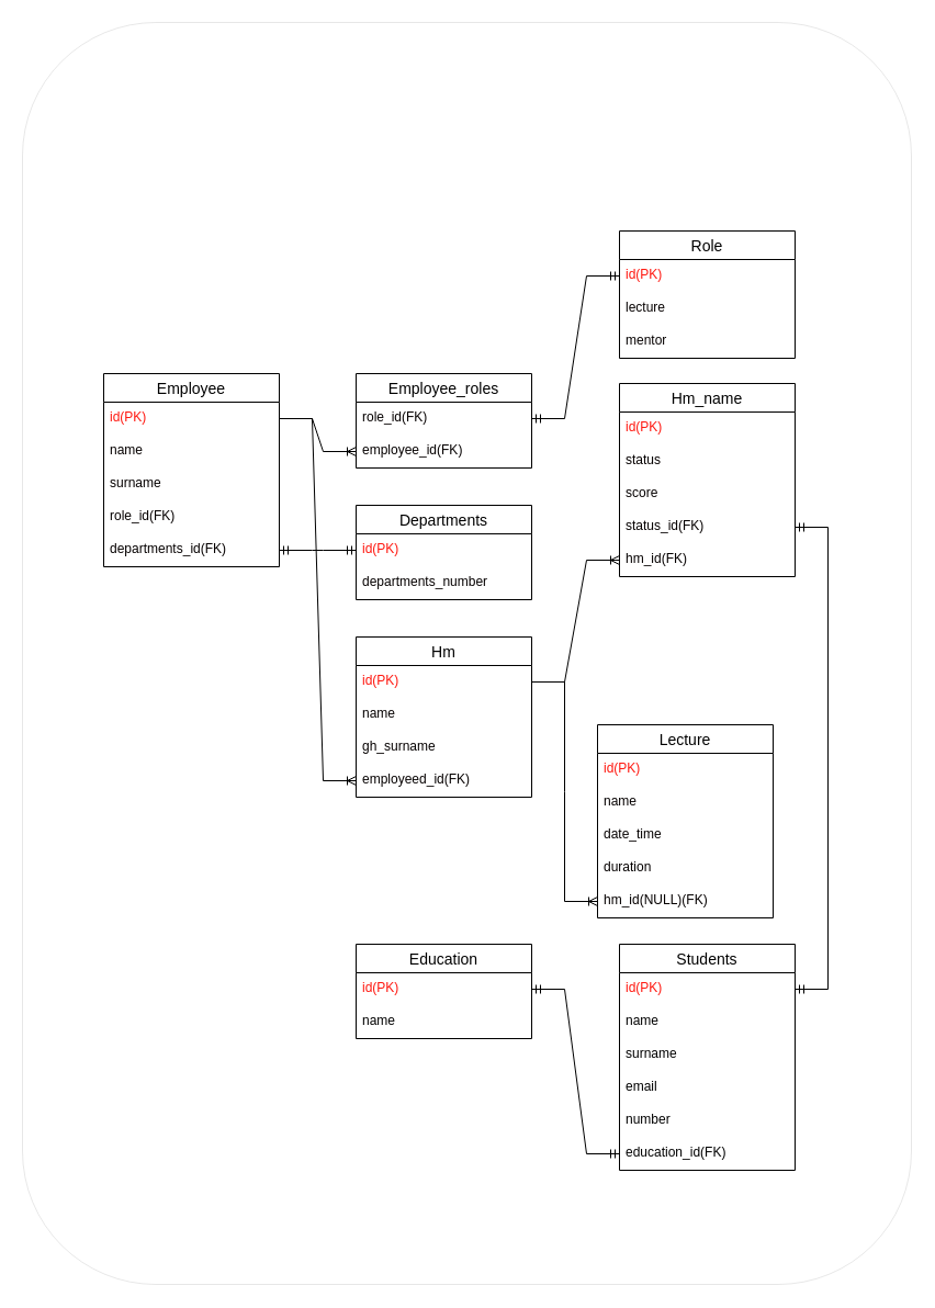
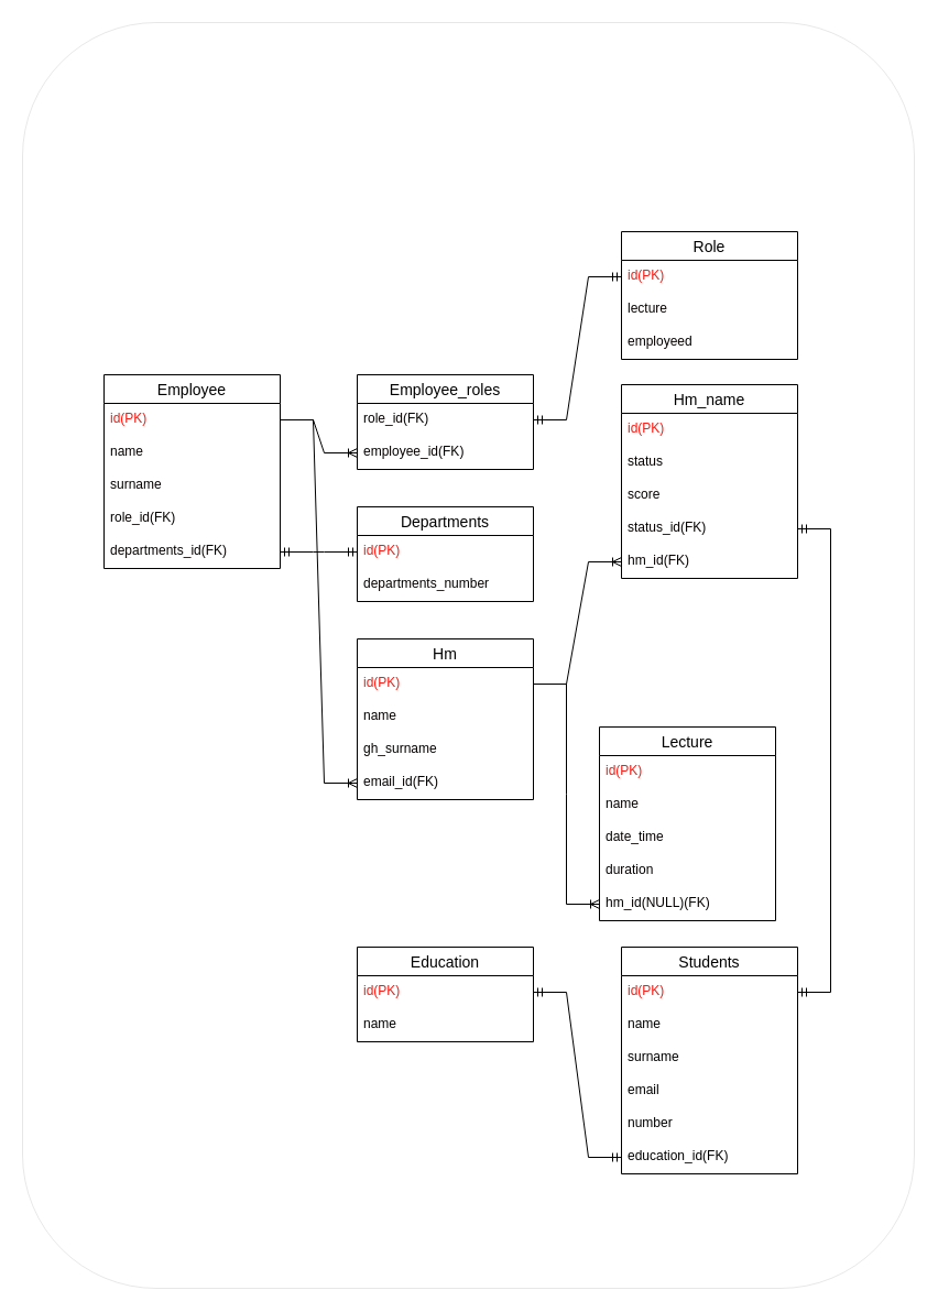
  <mxCell id="0" />
  <mxCell id="1" parent="0" />
  <mxCell id="2" value="" style="rounded=1;whiteSpace=wrap;html=1;strokeWidth=0;" vertex="1" parent="1"><mxGeometry x="20" y="20" width="810" height="1150" as="geometry" /></mxCell>
  <mxCell id="3" value="Students" style="swimlane;fontStyle=0;childLayout=stackLayout;horizontal=1;startSize=26;horizontalStack=0;resizeParent=1;resizeParentMax=0;resizeLast=0;collapsible=1;marginBottom=0;align=center;fontSize=14;" parent="1" vertex="1"><mxGeometry x="564" y="860" width="160" height="206" as="geometry" /></mxCell>
  <mxCell id="4" value="id(PK)" style="text;strokeColor=none;fillColor=none;spacingLeft=4;spacingRight=4;overflow=hidden;rotatable=0;points=[[0,0.5],[1,0.5]];portConstraint=eastwest;fontSize=12;fontColor=#FF150D;" parent="3" vertex="1"><mxGeometry y="26" width="160" height="30" as="geometry" /></mxCell>
  <mxCell id="5" value="name" style="text;strokeColor=none;fillColor=none;spacingLeft=4;spacingRight=4;overflow=hidden;rotatable=0;points=[[0,0.5],[1,0.5]];portConstraint=eastwest;fontSize=12;" parent="3" vertex="1"><mxGeometry y="56" width="160" height="30" as="geometry" /></mxCell>
  <mxCell id="6" value="surname" style="text;strokeColor=none;fillColor=none;spacingLeft=4;spacingRight=4;overflow=hidden;rotatable=0;points=[[0,0.5],[1,0.5]];portConstraint=eastwest;fontSize=12;" parent="3" vertex="1"><mxGeometry y="86" width="160" height="30" as="geometry" /></mxCell>
  <mxCell id="7" value="email" style="text;strokeColor=none;fillColor=none;spacingLeft=4;spacingRight=4;overflow=hidden;rotatable=0;points=[[0,0.5],[1,0.5]];portConstraint=eastwest;fontSize=12;" parent="3" vertex="1"><mxGeometry y="116" width="160" height="30" as="geometry" /></mxCell>
  <mxCell id="8" value="number" style="text;strokeColor=none;fillColor=none;spacingLeft=4;spacingRight=4;overflow=hidden;rotatable=0;points=[[0,0.5],[1,0.5]];portConstraint=eastwest;fontSize=12;" parent="3" vertex="1"><mxGeometry y="146" width="160" height="30" as="geometry" /></mxCell>
  <mxCell id="9" value="education_id(FK)" style="text;strokeColor=none;fillColor=none;spacingLeft=4;spacingRight=4;overflow=hidden;rotatable=0;points=[[0,0.5],[1,0.5]];portConstraint=eastwest;fontSize=12;" parent="3" vertex="1"><mxGeometry y="176" width="160" height="30" as="geometry" /></mxCell>
  <mxCell id="10" value="Education" style="swimlane;fontStyle=0;childLayout=stackLayout;horizontal=1;startSize=26;horizontalStack=0;resizeParent=1;resizeParentMax=0;resizeLast=0;collapsible=1;marginBottom=0;align=center;fontSize=14;" parent="1" vertex="1"><mxGeometry x="324" y="860" width="160" height="86" as="geometry" /></mxCell>
  <mxCell id="11" value="id(PK)" style="text;strokeColor=none;fillColor=none;spacingLeft=4;spacingRight=4;overflow=hidden;rotatable=0;points=[[0,0.5],[1,0.5]];portConstraint=eastwest;fontSize=12;fontColor=#FF150D;" parent="10" vertex="1"><mxGeometry y="26" width="160" height="30" as="geometry" /></mxCell>
  <mxCell id="12" value="name" style="text;strokeColor=none;fillColor=none;spacingLeft=4;spacingRight=4;overflow=hidden;rotatable=0;points=[[0,0.5],[1,0.5]];portConstraint=eastwest;fontSize=12;" parent="10" vertex="1"><mxGeometry y="56" width="160" height="30" as="geometry" /></mxCell>
  <mxCell id="13" value="" style="edgeStyle=entityRelationEdgeStyle;fontSize=12;html=1;endArrow=ERmandOne;startArrow=ERmandOne;rounded=0;fontColor=#FF150D;entryX=1;entryY=0.5;entryDx=0;entryDy=0;exitX=0;exitY=0.5;exitDx=0;exitDy=0;" parent="1" source="9" target="11" edge="1"><mxGeometry width="100" height="100" relative="1" as="geometry"><mxPoint x="374" y="260" as="sourcePoint" /><mxPoint x="474" y="160" as="targetPoint" /></mxGeometry></mxCell>
  <mxCell id="14" value="Employee" style="swimlane;fontStyle=0;childLayout=stackLayout;horizontal=1;startSize=26;horizontalStack=0;resizeParent=1;resizeParentMax=0;resizeLast=0;collapsible=1;marginBottom=0;align=center;fontSize=14;" parent="1" vertex="1"><mxGeometry x="94" y="340" width="160" height="176" as="geometry" /></mxCell>
  <mxCell id="15" value="id(PK)" style="text;strokeColor=none;fillColor=none;spacingLeft=4;spacingRight=4;overflow=hidden;rotatable=0;points=[[0,0.5],[1,0.5]];portConstraint=eastwest;fontSize=12;fontColor=#FF150D;" parent="14" vertex="1"><mxGeometry y="26" width="160" height="30" as="geometry" /></mxCell>
  <mxCell id="16" value="name" style="text;strokeColor=none;fillColor=none;spacingLeft=4;spacingRight=4;overflow=hidden;rotatable=0;points=[[0,0.5],[1,0.5]];portConstraint=eastwest;fontSize=12;fontColor=#050000;" parent="14" vertex="1"><mxGeometry y="56" width="160" height="30" as="geometry" /></mxCell>
  <mxCell id="17" value="surname" style="text;strokeColor=none;fillColor=none;spacingLeft=4;spacingRight=4;overflow=hidden;rotatable=0;points=[[0,0.5],[1,0.5]];portConstraint=eastwest;fontSize=12;fontColor=#050000;" parent="14" vertex="1"><mxGeometry y="86" width="160" height="30" as="geometry" /></mxCell>
  <mxCell id="18" value="role_id(FK)" style="text;strokeColor=none;fillColor=none;spacingLeft=4;spacingRight=4;overflow=hidden;rotatable=0;points=[[0,0.5],[1,0.5]];portConstraint=eastwest;fontSize=12;fontColor=#050000;" parent="14" vertex="1"><mxGeometry y="116" width="160" height="30" as="geometry" /></mxCell>
  <mxCell id="19" value="departments_id(FK)" style="text;strokeColor=none;fillColor=none;spacingLeft=4;spacingRight=4;overflow=hidden;rotatable=0;points=[[0,0.5],[1,0.5]];portConstraint=eastwest;fontSize=12;fontColor=#050000;" parent="14" vertex="1"><mxGeometry y="146" width="160" height="30" as="geometry" /></mxCell>
  <mxCell id="20" value="Departments" style="swimlane;fontStyle=0;childLayout=stackLayout;horizontal=1;startSize=26;horizontalStack=0;resizeParent=1;resizeParentMax=0;resizeLast=0;collapsible=1;marginBottom=0;align=center;fontSize=14;" parent="1" vertex="1"><mxGeometry x="324" y="460" width="160" height="86" as="geometry" /></mxCell>
  <mxCell id="21" value="id(PK)" style="text;strokeColor=none;fillColor=none;spacingLeft=4;spacingRight=4;overflow=hidden;rotatable=0;points=[[0,0.5],[1,0.5]];portConstraint=eastwest;fontSize=12;fontColor=#FF150D;" parent="20" vertex="1"><mxGeometry y="26" width="160" height="30" as="geometry" /></mxCell>
  <mxCell id="22" value="departments_number" style="text;strokeColor=none;fillColor=none;spacingLeft=4;spacingRight=4;overflow=hidden;rotatable=0;points=[[0,0.5],[1,0.5]];portConstraint=eastwest;fontSize=12;fontColor=#050000;" parent="20" vertex="1"><mxGeometry y="56" width="160" height="30" as="geometry" /></mxCell>
  <mxCell id="23" value="Employee_roles" style="swimlane;fontStyle=0;childLayout=stackLayout;horizontal=1;startSize=26;horizontalStack=0;resizeParent=1;resizeParentMax=0;resizeLast=0;collapsible=1;marginBottom=0;align=center;fontSize=14;" parent="1" vertex="1"><mxGeometry x="324" y="340" width="160" height="86" as="geometry" /></mxCell>
  <mxCell id="24" value="role_id(FK)" style="text;strokeColor=none;fillColor=none;spacingLeft=4;spacingRight=4;overflow=hidden;rotatable=0;points=[[0,0.5],[1,0.5]];portConstraint=eastwest;fontSize=12;fontColor=#050000;" parent="23" vertex="1"><mxGeometry y="26" width="160" height="30" as="geometry" /></mxCell>
  <mxCell id="25" value="employee_id(FK)" style="text;strokeColor=none;fillColor=none;spacingLeft=4;spacingRight=4;overflow=hidden;rotatable=0;points=[[0,0.5],[1,0.5]];portConstraint=eastwest;fontSize=12;fontColor=#050000;" parent="23" vertex="1"><mxGeometry y="56" width="160" height="30" as="geometry" /></mxCell>
  <mxCell id="26" value="" style="edgeStyle=entityRelationEdgeStyle;fontSize=12;html=1;endArrow=ERmandOne;startArrow=ERmandOne;rounded=0;fontColor=#FF150D;entryX=0;entryY=0.5;entryDx=0;entryDy=0;exitX=1;exitY=0.5;exitDx=0;exitDy=0;" parent="1" source="19" target="21" edge="1"><mxGeometry width="100" height="100" relative="1" as="geometry"><mxPoint x="334" y="540" as="sourcePoint" /><mxPoint x="414" y="450" as="targetPoint" /></mxGeometry></mxCell>
  <mxCell id="27" value="Role" style="swimlane;fontStyle=0;childLayout=stackLayout;horizontal=1;startSize=26;horizontalStack=0;resizeParent=1;resizeParentMax=0;resizeLast=0;collapsible=1;marginBottom=0;align=center;fontSize=14;" parent="1" vertex="1"><mxGeometry x="564" y="210" width="160" height="116" as="geometry" /></mxCell>
  <mxCell id="28" value="id(PK)" style="text;strokeColor=none;fillColor=none;spacingLeft=4;spacingRight=4;overflow=hidden;rotatable=0;points=[[0,0.5],[1,0.5]];portConstraint=eastwest;fontSize=12;fontColor=#FF150D;" parent="27" vertex="1"><mxGeometry y="26" width="160" height="30" as="geometry" /></mxCell>
  <mxCell id="29" value="lecture" style="text;strokeColor=none;fillColor=none;spacingLeft=4;spacingRight=4;overflow=hidden;rotatable=0;points=[[0,0.5],[1,0.5]];portConstraint=eastwest;fontSize=12;fontColor=#050000;" parent="27" vertex="1"><mxGeometry y="56" width="160" height="30" as="geometry" /></mxCell>
- <mxCell id="30" value="mentor" style="text;strokeColor=none;fillColor=none;spacingLeft=4;spacingRight=4;overflow=hidden;rotatable=0;points=[[0,0.5],[1,0.5]];portConstraint=eastwest;fontSize=12;fontColor=#050000;" vertex="1" parent="27"><mxGeometry y="86" width="160" height="30" as="geometry" /></mxCell>
+ <mxCell id="30" value="employeed" style="text;strokeColor=none;fillColor=none;spacingLeft=4;spacingRight=4;overflow=hidden;rotatable=0;points=[[0,0.5],[1,0.5]];portConstraint=eastwest;fontSize=12;fontColor=#050000;" vertex="1" parent="27"><mxGeometry y="86" width="160" height="30" as="geometry" /></mxCell>
  <mxCell id="31" value="" style="edgeStyle=entityRelationEdgeStyle;fontSize=12;html=1;endArrow=ERmandOne;startArrow=ERmandOne;rounded=0;fontColor=#FF150D;entryX=0;entryY=0.5;entryDx=0;entryDy=0;exitX=1;exitY=0.5;exitDx=0;exitDy=0;" parent="1" source="24" target="28" edge="1"><mxGeometry width="100" height="100" relative="1" as="geometry"><mxPoint x="354" y="375" as="sourcePoint" /><mxPoint x="424" y="225" as="targetPoint" /></mxGeometry></mxCell>
  <mxCell id="32" value="Lecture" style="swimlane;fontStyle=0;childLayout=stackLayout;horizontal=1;startSize=26;horizontalStack=0;resizeParent=1;resizeParentMax=0;resizeLast=0;collapsible=1;marginBottom=0;align=center;fontSize=14;" parent="1" vertex="1"><mxGeometry x="544" y="660" width="160" height="176" as="geometry" /></mxCell>
  <mxCell id="33" value="id(PK)" style="text;strokeColor=none;fillColor=none;spacingLeft=4;spacingRight=4;overflow=hidden;rotatable=0;points=[[0,0.5],[1,0.5]];portConstraint=eastwest;fontSize=12;fontColor=#FF150D;" parent="32" vertex="1"><mxGeometry y="26" width="160" height="30" as="geometry" /></mxCell>
  <mxCell id="34" value="name" style="text;strokeColor=none;fillColor=none;spacingLeft=4;spacingRight=4;overflow=hidden;rotatable=0;points=[[0,0.5],[1,0.5]];portConstraint=eastwest;fontSize=12;fontColor=#050000;" parent="32" vertex="1"><mxGeometry y="56" width="160" height="30" as="geometry" /></mxCell>
  <mxCell id="35" value="date_time" style="text;strokeColor=none;fillColor=none;spacingLeft=4;spacingRight=4;overflow=hidden;rotatable=0;points=[[0,0.5],[1,0.5]];portConstraint=eastwest;fontSize=12;fontColor=#050000;" parent="32" vertex="1"><mxGeometry y="86" width="160" height="30" as="geometry" /></mxCell>
  <mxCell id="36" value="duration" style="text;strokeColor=none;fillColor=none;spacingLeft=4;spacingRight=4;overflow=hidden;rotatable=0;points=[[0,0.5],[1,0.5]];portConstraint=eastwest;fontSize=12;fontColor=#050000;" parent="32" vertex="1"><mxGeometry y="116" width="160" height="30" as="geometry" /></mxCell>
  <mxCell id="37" value="hm_id(NULL)(FK)" style="text;strokeColor=none;fillColor=none;spacingLeft=4;spacingRight=4;overflow=hidden;rotatable=0;points=[[0,0.5],[1,0.5]];portConstraint=eastwest;fontSize=12;fontColor=#050000;" parent="32" vertex="1"><mxGeometry y="146" width="160" height="30" as="geometry" /></mxCell>
  <mxCell id="38" value="Hm" style="swimlane;fontStyle=0;childLayout=stackLayout;horizontal=1;startSize=26;horizontalStack=0;resizeParent=1;resizeParentMax=0;resizeLast=0;collapsible=1;marginBottom=0;align=center;fontSize=14;" parent="1" vertex="1"><mxGeometry x="324" y="580" width="160" height="146" as="geometry" /></mxCell>
  <mxCell id="39" value="id(PK)" style="text;strokeColor=none;fillColor=none;spacingLeft=4;spacingRight=4;overflow=hidden;rotatable=0;points=[[0,0.5],[1,0.5]];portConstraint=eastwest;fontSize=12;fontColor=#FF150D;" parent="38" vertex="1"><mxGeometry y="26" width="160" height="30" as="geometry" /></mxCell>
  <mxCell id="40" value="name" style="text;strokeColor=none;fillColor=none;spacingLeft=4;spacingRight=4;overflow=hidden;rotatable=0;points=[[0,0.5],[1,0.5]];portConstraint=eastwest;fontSize=12;fontColor=#050000;" parent="38" vertex="1"><mxGeometry y="56" width="160" height="30" as="geometry" /></mxCell>
  <mxCell id="41" value="gh_surname" style="text;strokeColor=none;fillColor=none;spacingLeft=4;spacingRight=4;overflow=hidden;rotatable=0;points=[[0,0.5],[1,0.5]];portConstraint=eastwest;fontSize=12;fontColor=#050000;" parent="38" vertex="1"><mxGeometry y="86" width="160" height="30" as="geometry" /></mxCell>
- <mxCell id="42" value="employeed_id(FK)" style="text;strokeColor=none;fillColor=none;spacingLeft=4;spacingRight=4;overflow=hidden;rotatable=0;points=[[0,0.5],[1,0.5]];portConstraint=eastwest;fontSize=12;fontColor=#050000;" parent="38" vertex="1"><mxGeometry y="116" width="160" height="30" as="geometry" /></mxCell>
+ <mxCell id="42" value="email_id(FK)" style="text;strokeColor=none;fillColor=none;spacingLeft=4;spacingRight=4;overflow=hidden;rotatable=0;points=[[0,0.5],[1,0.5]];portConstraint=eastwest;fontSize=12;fontColor=#050000;" parent="38" vertex="1"><mxGeometry y="116" width="160" height="30" as="geometry" /></mxCell>
  <mxCell id="43" value="Hm_name" style="swimlane;fontStyle=0;childLayout=stackLayout;horizontal=1;startSize=26;horizontalStack=0;resizeParent=1;resizeParentMax=0;resizeLast=0;collapsible=1;marginBottom=0;align=center;fontSize=14;" parent="1" vertex="1"><mxGeometry x="564" y="349" width="160" height="176" as="geometry" /></mxCell>
  <mxCell id="44" value="id(PK)" style="text;strokeColor=none;fillColor=none;spacingLeft=4;spacingRight=4;overflow=hidden;rotatable=0;points=[[0,0.5],[1,0.5]];portConstraint=eastwest;fontSize=12;fontColor=#FF150D;" parent="43" vertex="1"><mxGeometry y="26" width="160" height="30" as="geometry" /></mxCell>
  <mxCell id="45" value="status" style="text;strokeColor=none;fillColor=none;spacingLeft=4;spacingRight=4;overflow=hidden;rotatable=0;points=[[0,0.5],[1,0.5]];portConstraint=eastwest;fontSize=12;fontColor=#050000;" parent="43" vertex="1"><mxGeometry y="56" width="160" height="30" as="geometry" /></mxCell>
  <mxCell id="46" value="score" style="text;strokeColor=none;fillColor=none;spacingLeft=4;spacingRight=4;overflow=hidden;rotatable=0;points=[[0,0.5],[1,0.5]];portConstraint=eastwest;fontSize=12;fontColor=#050000;" parent="43" vertex="1"><mxGeometry y="86" width="160" height="30" as="geometry" /></mxCell>
  <mxCell id="47" value="status_id(FK)" style="text;strokeColor=none;fillColor=none;spacingLeft=4;spacingRight=4;overflow=hidden;rotatable=0;points=[[0,0.5],[1,0.5]];portConstraint=eastwest;fontSize=12;fontColor=#050000;" parent="43" vertex="1"><mxGeometry y="116" width="160" height="30" as="geometry" /></mxCell>
  <mxCell id="48" value="hm_id(FK)" style="text;strokeColor=none;fillColor=none;spacingLeft=4;spacingRight=4;overflow=hidden;rotatable=0;points=[[0,0.5],[1,0.5]];portConstraint=eastwest;fontSize=12;fontColor=#050000;" parent="43" vertex="1"><mxGeometry y="146" width="160" height="30" as="geometry" /></mxCell>
  <mxCell id="49" value="" style="edgeStyle=entityRelationEdgeStyle;fontSize=12;html=1;endArrow=ERoneToMany;rounded=0;exitX=1;exitY=0.5;exitDx=0;exitDy=0;entryX=0;entryY=0.5;entryDx=0;entryDy=0;" edge="1" parent="1" source="15" target="42"><mxGeometry width="100" height="100" relative="1" as="geometry"><mxPoint x="444" y="280" as="sourcePoint" /><mxPoint x="544" y="180" as="targetPoint" /></mxGeometry></mxCell>
  <mxCell id="50" value="" style="edgeStyle=entityRelationEdgeStyle;fontSize=12;html=1;endArrow=ERoneToMany;rounded=0;entryX=0;entryY=0.5;entryDx=0;entryDy=0;" edge="1" parent="1" source="15" target="25"><mxGeometry width="100" height="100" relative="1" as="geometry"><mxPoint x="444" y="650" as="sourcePoint" /><mxPoint x="544" y="550" as="targetPoint" /></mxGeometry></mxCell>
  <mxCell id="51" value="" style="edgeStyle=entityRelationEdgeStyle;fontSize=12;html=1;endArrow=ERoneToMany;rounded=0;entryX=0;entryY=0.5;entryDx=0;entryDy=0;exitX=1;exitY=0.5;exitDx=0;exitDy=0;" edge="1" parent="1" source="39" target="37"><mxGeometry width="100" height="100" relative="1" as="geometry"><mxPoint x="514" y="690" as="sourcePoint" /><mxPoint x="594" y="720" as="targetPoint" /></mxGeometry></mxCell>
  <mxCell id="52" value="" style="edgeStyle=entityRelationEdgeStyle;fontSize=12;html=1;endArrow=ERoneToMany;rounded=0;entryX=0;entryY=0.5;entryDx=0;entryDy=0;exitX=1;exitY=0.5;exitDx=0;exitDy=0;" edge="1" parent="1" source="39" target="48"><mxGeometry width="100" height="100" relative="1" as="geometry"><mxPoint x="574" y="740" as="sourcePoint" /><mxPoint x="654" y="770" as="targetPoint" /></mxGeometry></mxCell>
  <mxCell id="53" value="" style="edgeStyle=entityRelationEdgeStyle;fontSize=12;html=1;endArrow=ERmandOne;startArrow=ERmandOne;rounded=0;fontColor=#FF150D;entryX=1;entryY=0.5;entryDx=0;entryDy=0;exitX=1;exitY=0.5;exitDx=0;exitDy=0;" edge="1" parent="1" source="47" target="4"><mxGeometry width="100" height="100" relative="1" as="geometry"><mxPoint x="974" y="1126" as="sourcePoint" /><mxPoint x="754" y="950" as="targetPoint" /></mxGeometry></mxCell>
